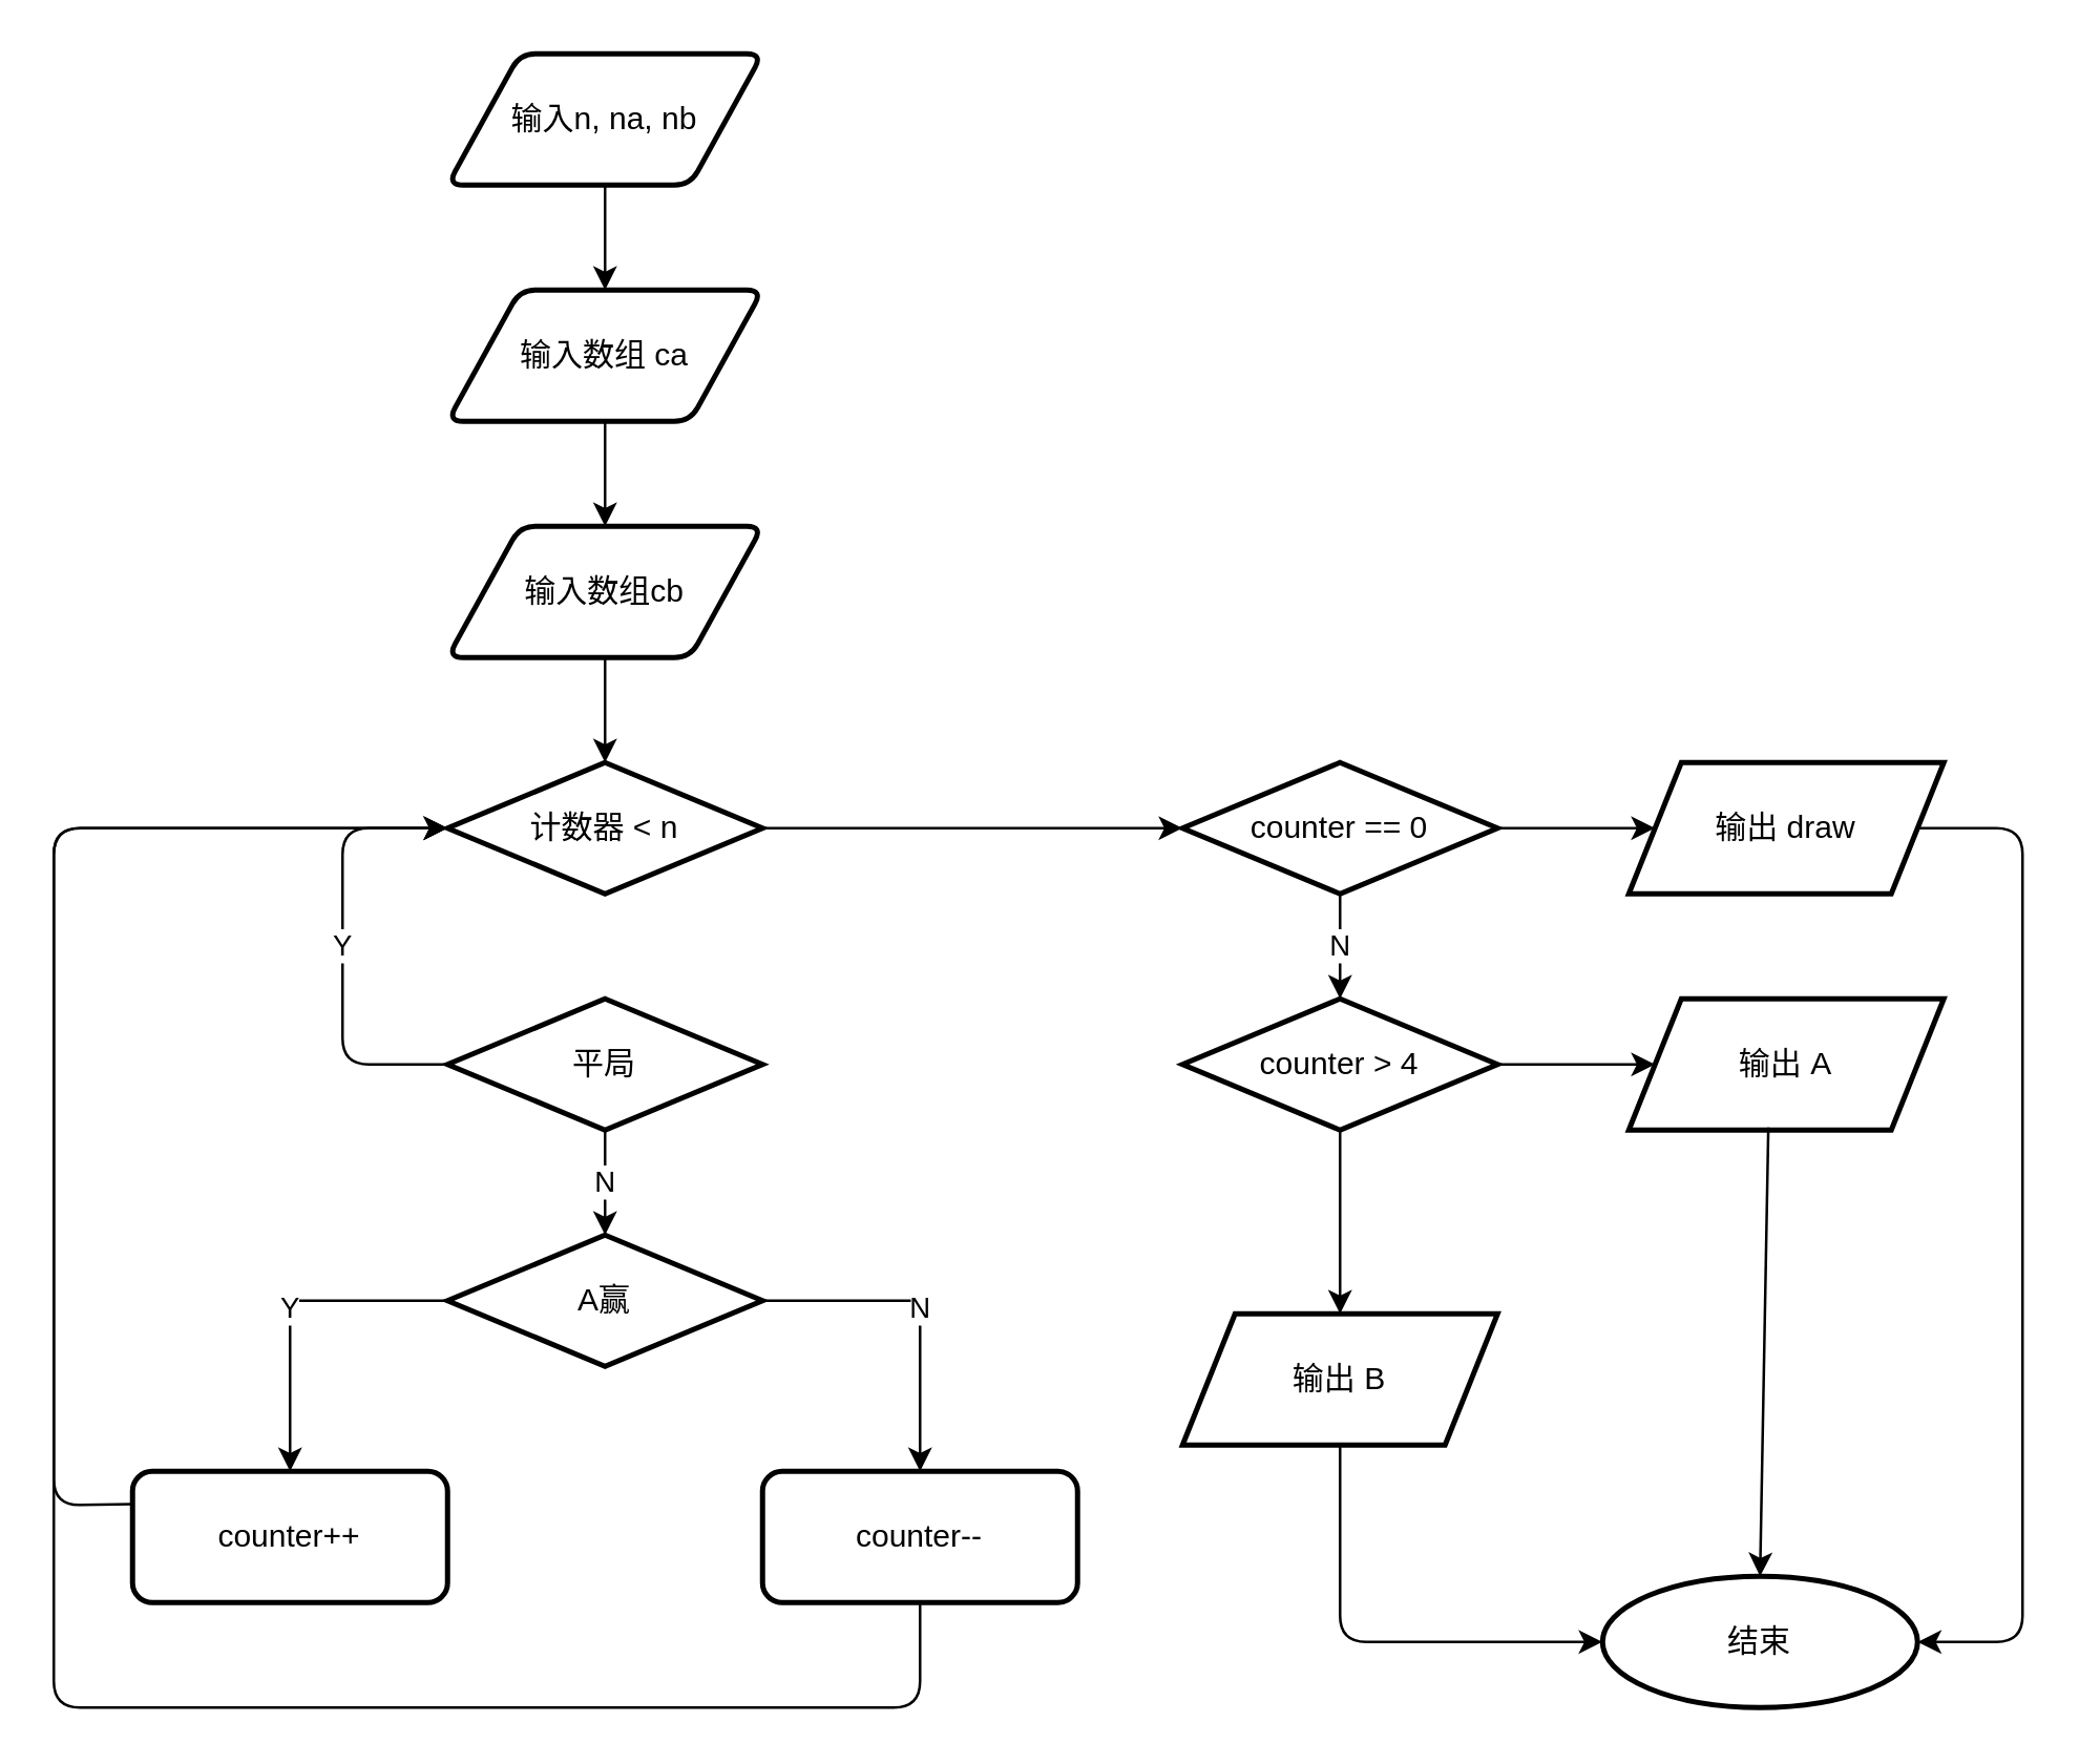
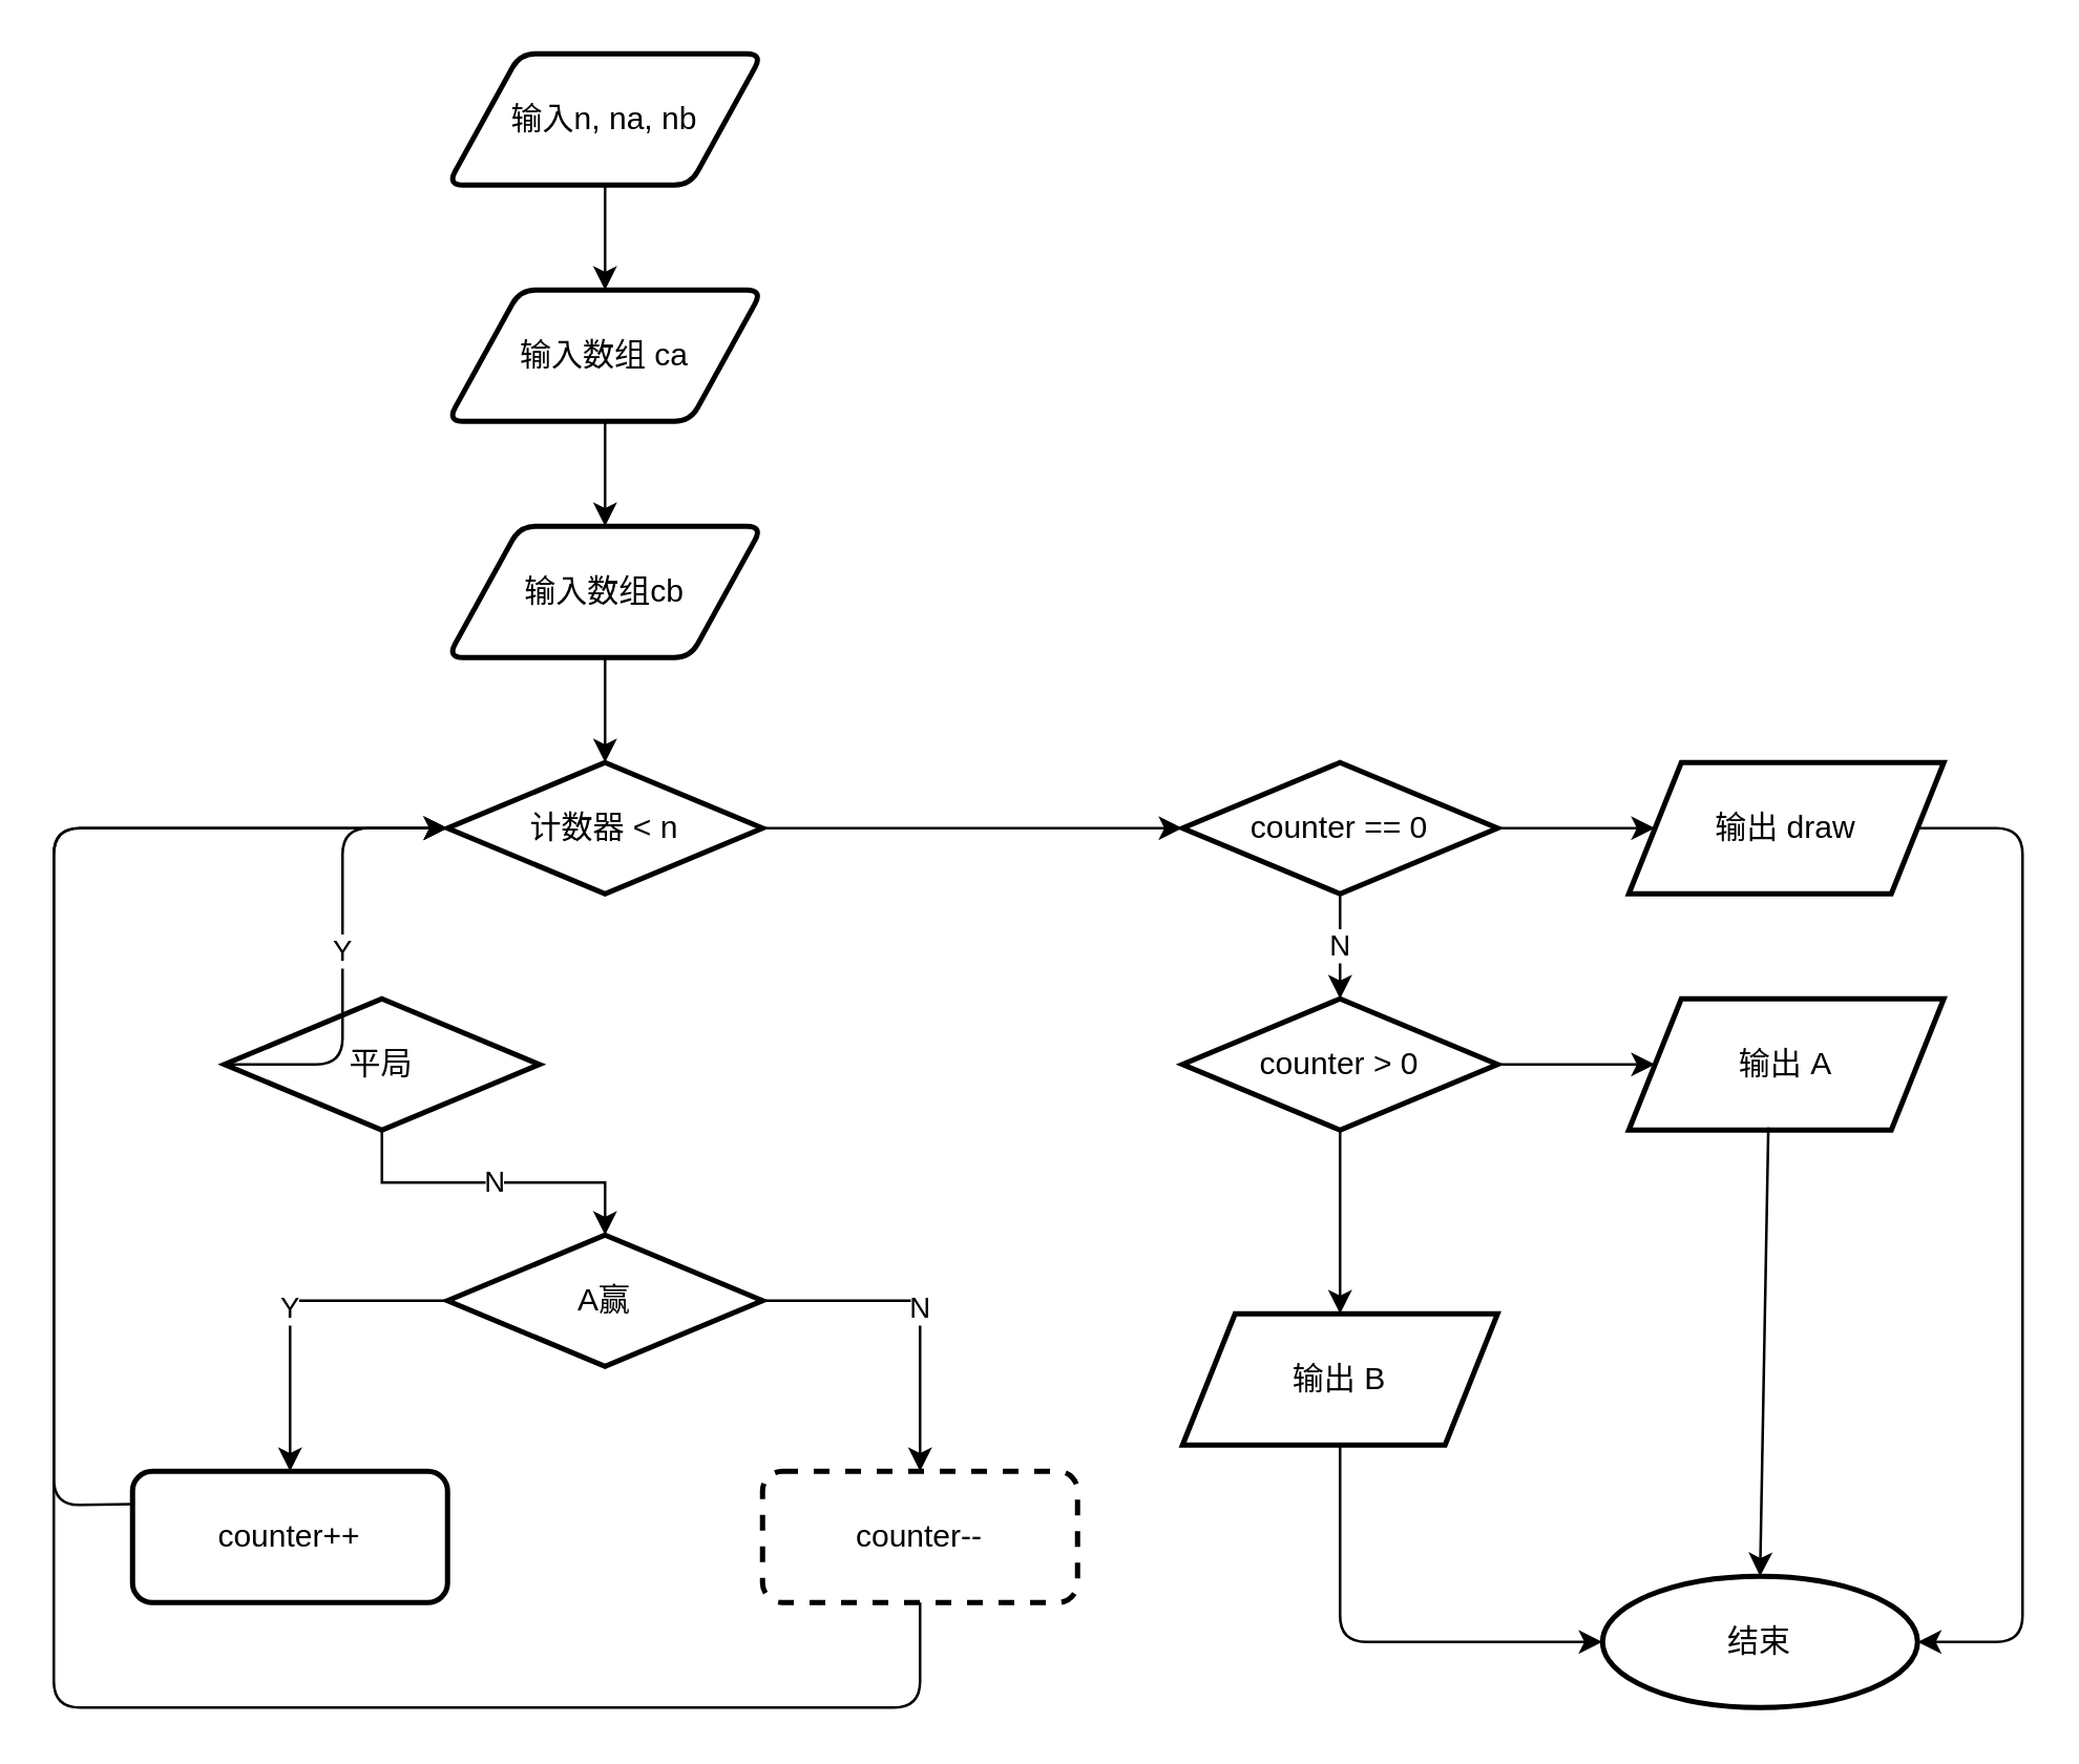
  <mxCell id="0" />
  <mxCell id="1" parent="0" />
  <mxCell id="2" value="结束" style="strokeWidth=2;html=1;shape=mxgraph.flowchart.start_1;whiteSpace=wrap;" vertex="1" parent="1"><mxGeometry x="610" y="600" width="120" height="50" as="geometry" /></mxCell>
  <mxCell id="3" value="" style="edgeStyle=orthogonalEdgeStyle;rounded=0;orthogonalLoop=1;jettySize=auto;html=1;" edge="1" parent="1" source="4" target="6"><mxGeometry relative="1" as="geometry" /></mxCell>
  <mxCell id="4" value="输入n, na, nb" style="shape=parallelogram;html=1;strokeWidth=2;perimeter=parallelogramPerimeter;whiteSpace=wrap;rounded=1;arcSize=12;size=0.23;" vertex="1" parent="1"><mxGeometry x="170" y="20" width="120" height="50" as="geometry" /></mxCell>
  <mxCell id="5" value="" style="edgeStyle=orthogonalEdgeStyle;rounded=0;orthogonalLoop=1;jettySize=auto;html=1;" edge="1" parent="1" source="6" target="8"><mxGeometry relative="1" as="geometry" /></mxCell>
  <mxCell id="6" value="&lt;span style=&quot;font-weight: normal&quot;&gt;输入数组 ca&lt;/span&gt;" style="shape=parallelogram;html=1;strokeWidth=2;perimeter=parallelogramPerimeter;whiteSpace=wrap;rounded=1;arcSize=12;size=0.23;fontStyle=1" vertex="1" parent="1"><mxGeometry x="170" y="110" width="120" height="50" as="geometry" /></mxCell>
  <mxCell id="7" value="" style="edgeStyle=orthogonalEdgeStyle;rounded=0;orthogonalLoop=1;jettySize=auto;html=1;" edge="1" parent="1" source="8" target="10"><mxGeometry relative="1" as="geometry" /></mxCell>
  <mxCell id="8" value="输入数组cb" style="shape=parallelogram;html=1;strokeWidth=2;perimeter=parallelogramPerimeter;whiteSpace=wrap;rounded=1;arcSize=12;size=0.23;" vertex="1" parent="1"><mxGeometry x="170" y="200" width="120" height="50" as="geometry" /></mxCell>
  <mxCell id="9" value="" style="edgeStyle=orthogonalEdgeStyle;rounded=0;orthogonalLoop=1;jettySize=auto;html=1;" edge="1" parent="1" source="10" target="23"><mxGeometry relative="1" as="geometry" /></mxCell>
  <mxCell id="10" value="计数器 &amp;lt; n" style="strokeWidth=2;html=1;shape=mxgraph.flowchart.decision;whiteSpace=wrap;" vertex="1" parent="1"><mxGeometry x="170" y="290" width="120" height="50" as="geometry" /></mxCell>
  <mxCell id="11" value="N" style="edgeStyle=orthogonalEdgeStyle;rounded=0;orthogonalLoop=1;jettySize=auto;html=1;" edge="1" parent="1" source="12" target="15"><mxGeometry relative="1" as="geometry" /></mxCell>
- <mxCell id="12" value="平局" style="strokeWidth=2;html=1;shape=mxgraph.flowchart.decision;whiteSpace=wrap;" vertex="1" parent="1"><mxGeometry x="170" y="380" width="120" height="50" as="geometry" /></mxCell>
+ <mxCell id="12" value="平局" style="strokeWidth=2;html=1;shape=mxgraph.flowchart.decision;whiteSpace=wrap;" vertex="1" parent="1"><mxGeometry x="85" y="380" width="120" height="50" as="geometry" /></mxCell>
  <mxCell id="13" value="Y" style="edgeStyle=orthogonalEdgeStyle;rounded=0;orthogonalLoop=1;jettySize=auto;html=1;exitX=0;exitY=0.5;exitDx=0;exitDy=0;exitPerimeter=0;" edge="1" parent="1" source="15" target="17"><mxGeometry relative="1" as="geometry" /></mxCell>
  <mxCell id="14" value="N" style="edgeStyle=orthogonalEdgeStyle;rounded=0;orthogonalLoop=1;jettySize=auto;html=1;entryX=0.5;entryY=0;entryDx=0;entryDy=0;exitX=1;exitY=0.5;exitDx=0;exitDy=0;exitPerimeter=0;" edge="1" parent="1" source="15" target="18"><mxGeometry relative="1" as="geometry"><mxPoint x="430" y="550" as="targetPoint" /></mxGeometry></mxCell>
  <mxCell id="15" value="A赢" style="strokeWidth=2;html=1;shape=mxgraph.flowchart.decision;whiteSpace=wrap;" vertex="1" parent="1"><mxGeometry x="170" y="470" width="120" height="50" as="geometry" /></mxCell>
  <mxCell id="16" value="Y" style="endArrow=classic;html=1;exitX=0;exitY=0.5;exitDx=0;exitDy=0;exitPerimeter=0;entryX=0;entryY=0.5;entryDx=0;entryDy=0;entryPerimeter=0;" edge="1" parent="1" source="12" target="10"><mxGeometry width="50" height="50" relative="1" as="geometry"><mxPoint x="80" y="430" as="sourcePoint" /><mxPoint x="130" y="380" as="targetPoint" /><Array as="points"><mxPoint x="130" y="405" /><mxPoint x="130" y="315" /></Array></mxGeometry></mxCell>
  <mxCell id="17" value="counter++" style="rounded=1;whiteSpace=wrap;html=1;strokeWidth=2;" vertex="1" parent="1"><mxGeometry x="50" y="560" width="120" height="50" as="geometry" /></mxCell>
- <mxCell id="18" value="counter--" style="rounded=1;whiteSpace=wrap;html=1;strokeWidth=2;" vertex="1" parent="1"><mxGeometry x="290" y="560" width="120" height="50" as="geometry" /></mxCell>
+ <mxCell id="18" value="counter--" style="rounded=1;whiteSpace=wrap;html=1;strokeWidth=2;dashed=1;" vertex="1" parent="1"><mxGeometry x="290" y="560" width="120" height="50" as="geometry" /></mxCell>
  <mxCell id="19" value="" style="endArrow=classic;html=1;exitX=0;exitY=0.25;exitDx=0;exitDy=0;entryX=0;entryY=0.5;entryDx=0;entryDy=0;entryPerimeter=0;" edge="1" parent="1" source="17" target="10"><mxGeometry width="50" height="50" relative="1" as="geometry"><mxPoint x="370" y="500" as="sourcePoint" /><mxPoint x="420" y="450" as="targetPoint" /><Array as="points"><mxPoint x="20" y="573" /><mxPoint x="20" y="315" /></Array></mxGeometry></mxCell>
  <mxCell id="20" value="" style="endArrow=classic;html=1;exitX=0.5;exitY=1;exitDx=0;exitDy=0;entryX=0;entryY=0.5;entryDx=0;entryDy=0;entryPerimeter=0;" edge="1" parent="1" source="18" target="10"><mxGeometry width="50" height="50" relative="1" as="geometry"><mxPoint x="350" y="500" as="sourcePoint" /><mxPoint x="400" y="450" as="targetPoint" /><Array as="points"><mxPoint x="350" y="650" /><mxPoint x="20" y="650" /><mxPoint x="20" y="315" /></Array></mxGeometry></mxCell>
  <mxCell id="21" value="N" style="edgeStyle=orthogonalEdgeStyle;rounded=0;orthogonalLoop=1;jettySize=auto;html=1;" edge="1" parent="1" source="23" target="26"><mxGeometry relative="1" as="geometry" /></mxCell>
  <mxCell id="22" value="" style="edgeStyle=orthogonalEdgeStyle;rounded=0;orthogonalLoop=1;jettySize=auto;html=1;" edge="1" parent="1" source="23" target="27"><mxGeometry relative="1" as="geometry" /></mxCell>
  <mxCell id="23" value="counter == 0" style="strokeWidth=2;html=1;shape=mxgraph.flowchart.decision;whiteSpace=wrap;" vertex="1" parent="1"><mxGeometry x="450" y="290" width="120" height="50" as="geometry" /></mxCell>
  <mxCell id="24" value="" style="edgeStyle=orthogonalEdgeStyle;rounded=0;orthogonalLoop=1;jettySize=auto;html=1;" edge="1" parent="1" source="26" target="28"><mxGeometry relative="1" as="geometry" /></mxCell>
  <mxCell id="25" value="" style="edgeStyle=orthogonalEdgeStyle;rounded=0;orthogonalLoop=1;jettySize=auto;html=1;" edge="1" parent="1" source="26" target="29"><mxGeometry relative="1" as="geometry" /></mxCell>
- <mxCell id="26" value="counter &amp;gt; 4" style="strokeWidth=2;html=1;shape=mxgraph.flowchart.decision;whiteSpace=wrap;" vertex="1" parent="1"><mxGeometry x="450" y="380" width="120" height="50" as="geometry" /></mxCell>
+ <mxCell id="26" value="counter &amp;gt; 0" style="strokeWidth=2;html=1;shape=mxgraph.flowchart.decision;whiteSpace=wrap;" vertex="1" parent="1"><mxGeometry x="450" y="380" width="120" height="50" as="geometry" /></mxCell>
  <mxCell id="27" value="输出 draw" style="shape=parallelogram;perimeter=parallelogramPerimeter;whiteSpace=wrap;html=1;fixedSize=1;strokeWidth=2;" vertex="1" parent="1"><mxGeometry x="620" y="290" width="120" height="50" as="geometry" /></mxCell>
  <mxCell id="28" value="输出 A" style="shape=parallelogram;perimeter=parallelogramPerimeter;whiteSpace=wrap;html=1;fixedSize=1;strokeWidth=2;" vertex="1" parent="1"><mxGeometry x="620" y="380" width="120" height="50" as="geometry" /></mxCell>
  <mxCell id="29" value="输出 B" style="shape=parallelogram;perimeter=parallelogramPerimeter;whiteSpace=wrap;html=1;fixedSize=1;strokeWidth=2;" vertex="1" parent="1"><mxGeometry x="450" y="500" width="120" height="50" as="geometry" /></mxCell>
  <mxCell id="30" value="" style="endArrow=classic;html=1;entryX=0;entryY=0.5;entryDx=0;entryDy=0;entryPerimeter=0;exitX=0.5;exitY=1;exitDx=0;exitDy=0;" edge="1" parent="1" source="29" target="2"><mxGeometry width="50" height="50" relative="1" as="geometry"><mxPoint x="350" y="710" as="sourcePoint" /><mxPoint x="400" y="660" as="targetPoint" /><Array as="points"><mxPoint x="510" y="625" /></Array></mxGeometry></mxCell>
  <mxCell id="31" value="" style="endArrow=classic;html=1;entryX=0.5;entryY=0;entryDx=0;entryDy=0;entryPerimeter=0;exitX=0.443;exitY=0.98;exitDx=0;exitDy=0;exitPerimeter=0;" edge="1" parent="1" source="28" target="2"><mxGeometry width="50" height="50" relative="1" as="geometry"><mxPoint x="350" y="510" as="sourcePoint" /><mxPoint x="400" y="460" as="targetPoint" /></mxGeometry></mxCell>
  <mxCell id="32" value="" style="endArrow=classic;html=1;exitX=1;exitY=0.5;exitDx=0;exitDy=0;entryX=1;entryY=0.5;entryDx=0;entryDy=0;entryPerimeter=0;" edge="1" parent="1" source="27" target="2"><mxGeometry width="50" height="50" relative="1" as="geometry"><mxPoint x="350" y="510" as="sourcePoint" /><mxPoint x="400" y="460" as="targetPoint" /><Array as="points"><mxPoint x="770" y="315" /><mxPoint x="770" y="625" /></Array></mxGeometry></mxCell>
